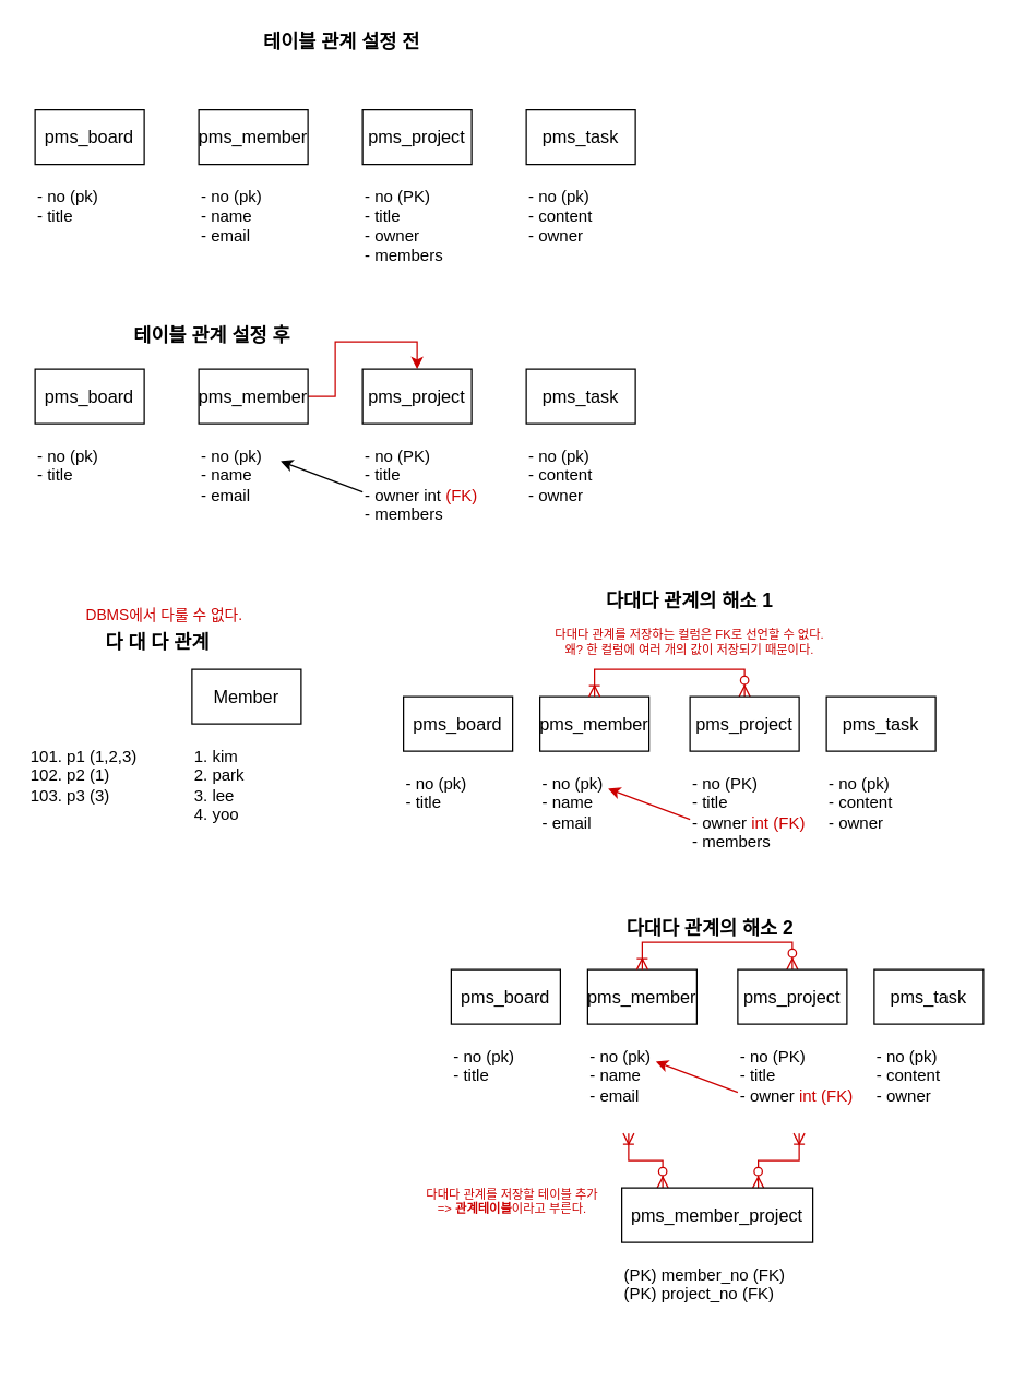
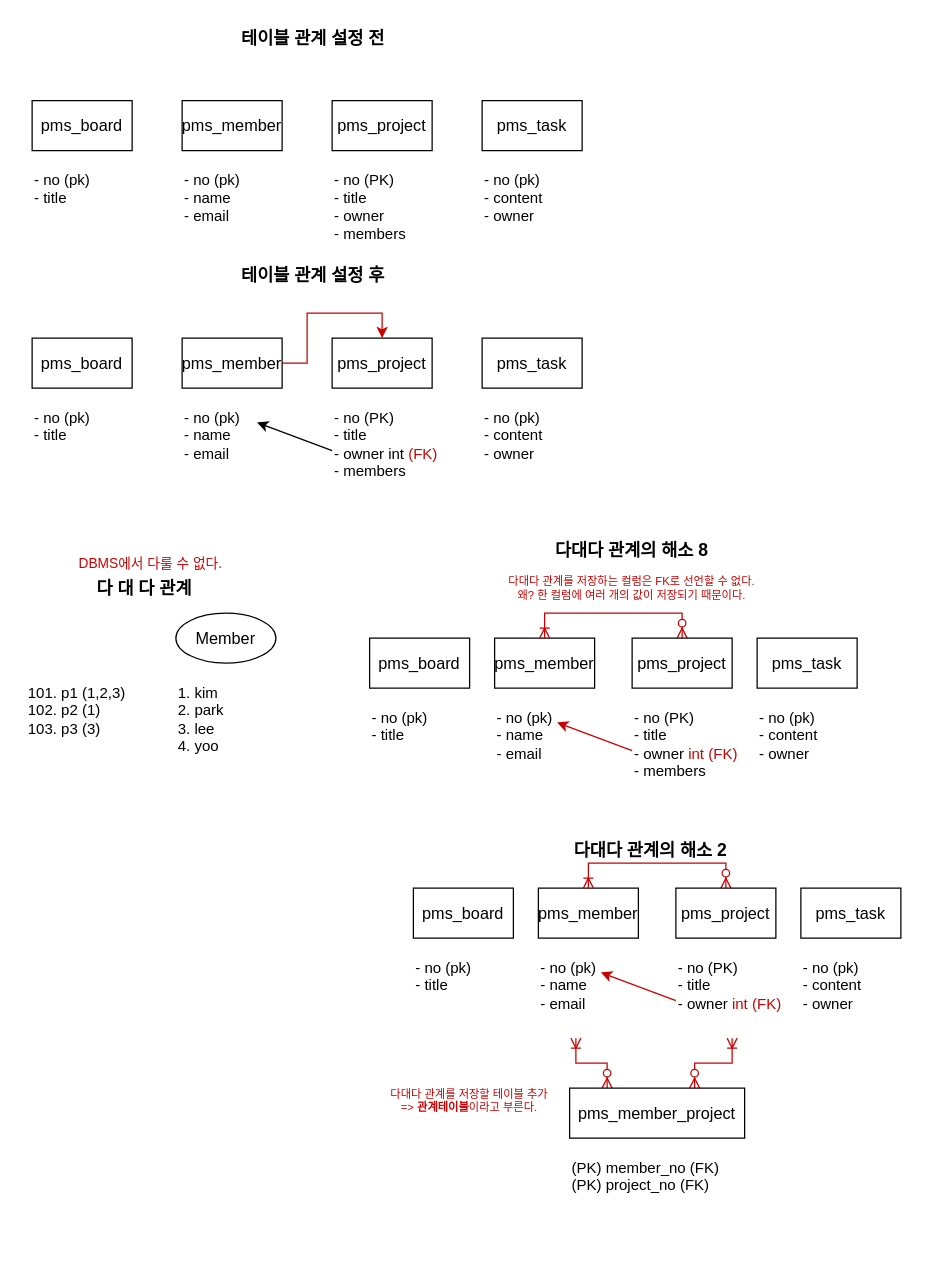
  <mxCell id="0" />
  <mxCell id="1" parent="0" />
  <mxCell id="2" value="pms_board" style="rounded=0;whiteSpace=wrap;html=1;fontSize=13;" vertex="1" parent="1"><mxGeometry x="25" y="80" width="80" height="40" as="geometry" /></mxCell>
  <mxCell id="3" value="- no (pk)&lt;br style=&quot;font-size: 12px&quot;&gt;- title" style="text;html=1;strokeColor=none;fillColor=none;align=left;verticalAlign=top;whiteSpace=wrap;rounded=0;fontSize=12;" vertex="1" parent="1"><mxGeometry x="25" y="130" width="80" height="70" as="geometry" /></mxCell>
  <mxCell id="4" value="pms_member" style="rounded=0;whiteSpace=wrap;html=1;fontSize=13;" vertex="1" parent="1"><mxGeometry x="145" y="80" width="80" height="40" as="geometry" /></mxCell>
  <mxCell id="5" value="- no (pk)&lt;br style=&quot;font-size: 12px&quot;&gt;- name&lt;br&gt;- email" style="text;html=1;strokeColor=none;fillColor=none;align=left;verticalAlign=top;whiteSpace=wrap;rounded=0;fontSize=12;" vertex="1" parent="1"><mxGeometry x="145" y="130" width="80" height="70" as="geometry" /></mxCell>
  <mxCell id="6" value="pms_project" style="rounded=0;whiteSpace=wrap;html=1;fontSize=13;" vertex="1" parent="1"><mxGeometry x="265" y="80" width="80" height="40" as="geometry" /></mxCell>
  <mxCell id="7" value="- no (PK)&lt;br style=&quot;font-size: 12px&quot;&gt;- title&lt;br&gt;- owner &lt;br&gt;- members" style="text;html=1;strokeColor=none;fillColor=none;align=left;verticalAlign=top;whiteSpace=wrap;rounded=0;fontSize=12;" vertex="1" parent="1"><mxGeometry x="265" y="130" width="80" height="70" as="geometry" /></mxCell>
  <mxCell id="8" value="pms_task" style="rounded=0;whiteSpace=wrap;html=1;fontSize=13;" vertex="1" parent="1"><mxGeometry x="385" y="80" width="80" height="40" as="geometry" /></mxCell>
  <mxCell id="9" value="- no (pk)&lt;br style=&quot;font-size: 12px&quot;&gt;- content&lt;br&gt;- owner" style="text;html=1;strokeColor=none;fillColor=none;align=left;verticalAlign=top;whiteSpace=wrap;rounded=0;fontSize=12;" vertex="1" parent="1"><mxGeometry x="385" y="130" width="80" height="70" as="geometry" /></mxCell>
  <mxCell id="10" value="테이블 관계 설정 전" style="text;html=1;strokeColor=none;fillColor=none;align=center;verticalAlign=middle;whiteSpace=wrap;rounded=0;fontSize=14;fontStyle=1" vertex="1" parent="1"><mxGeometry x="185" y="20" width="130" height="20" as="geometry" /></mxCell>
  <mxCell id="11" value="pms_board" style="rounded=0;whiteSpace=wrap;html=1;fontSize=13;" vertex="1" parent="1"><mxGeometry x="25" y="270" width="80" height="40" as="geometry" /></mxCell>
  <mxCell id="12" value="- no (pk)&lt;br style=&quot;font-size: 12px&quot;&gt;- title" style="text;html=1;strokeColor=none;fillColor=none;align=left;verticalAlign=top;whiteSpace=wrap;rounded=0;fontSize=12;" vertex="1" parent="1"><mxGeometry x="25" y="320" width="80" height="70" as="geometry" /></mxCell>
  <mxCell id="13" style="edgeStyle=orthogonalEdgeStyle;rounded=0;orthogonalLoop=1;jettySize=auto;html=1;entryX=0.5;entryY=0;entryDx=0;entryDy=0;fontSize=14;fontColor=#CC0000;labelBackgroundColor=#CC0000;strokeColor=#CC0000;" edge="1" parent="1" source="14" target="16"><mxGeometry relative="1" as="geometry" /></mxCell>
  <mxCell id="14" value="pms_member" style="rounded=0;whiteSpace=wrap;html=1;fontSize=13;" vertex="1" parent="1"><mxGeometry x="145" y="270" width="80" height="40" as="geometry" /></mxCell>
  <mxCell id="15" value="- no (pk)&lt;br style=&quot;font-size: 12px&quot;&gt;- name&lt;br&gt;- email" style="text;html=1;strokeColor=none;fillColor=none;align=left;verticalAlign=top;whiteSpace=wrap;rounded=0;fontSize=12;" vertex="1" parent="1"><mxGeometry x="145" y="320" width="60" height="70" as="geometry" /></mxCell>
  <mxCell id="16" value="pms_project" style="rounded=0;whiteSpace=wrap;html=1;fontSize=13;" vertex="1" parent="1"><mxGeometry x="265" y="270" width="80" height="40" as="geometry" /></mxCell>
  <mxCell id="17" value="- no (PK)&lt;br style=&quot;font-size: 12px&quot;&gt;- title&lt;br&gt;- owner int&amp;nbsp;&lt;span style=&quot;color: rgb(204 , 0 , 0)&quot;&gt;(FK)&lt;/span&gt;&lt;br&gt;- members" style="text;html=1;strokeColor=none;fillColor=none;align=left;verticalAlign=top;whiteSpace=wrap;rounded=0;fontSize=12;" vertex="1" parent="1"><mxGeometry x="265" y="320" width="90" height="70" as="geometry" /></mxCell>
  <mxCell id="18" value="pms_task" style="rounded=0;whiteSpace=wrap;html=1;fontSize=13;" vertex="1" parent="1"><mxGeometry x="385" y="270" width="80" height="40" as="geometry" /></mxCell>
  <mxCell id="19" value="- no (pk)&lt;br style=&quot;font-size: 12px&quot;&gt;- content&lt;br&gt;- owner" style="text;html=1;strokeColor=none;fillColor=none;align=left;verticalAlign=top;whiteSpace=wrap;rounded=0;fontSize=12;" vertex="1" parent="1"><mxGeometry x="385" y="320" width="80" height="70" as="geometry" /></mxCell>
- <mxCell id="20" value="테이블 관계 설정 후" style="text;html=1;strokeColor=none;fillColor=none;align=center;verticalAlign=middle;whiteSpace=wrap;rounded=0;fontSize=14;fontStyle=1" vertex="1" parent="1"><mxGeometry x="90" y="235" width="130" height="20" as="geometry" /></mxCell>
+ <mxCell id="20" value="테이블 관계 설정 후" style="text;html=1;strokeColor=none;fillColor=none;align=center;verticalAlign=middle;whiteSpace=wrap;rounded=0;fontSize=14;fontStyle=1" vertex="1" parent="1"><mxGeometry x="185" y="210" width="130" height="20" as="geometry" /></mxCell>
  <mxCell id="21" value="" style="endArrow=classic;html=1;fontSize=14;entryX=1;entryY=0.25;entryDx=0;entryDy=0;" edge="1" parent="1" target="15"><mxGeometry width="50" height="50" relative="1" as="geometry"><mxPoint x="265" y="360" as="sourcePoint" /><mxPoint x="125" y="330" as="targetPoint" /></mxGeometry></mxCell>
- <mxCell id="22" value="Member" style="rounded=0;whiteSpace=wrap;html=1;fontSize=13;" vertex="1" parent="1"><mxGeometry x="140" y="490" width="80" height="40" as="geometry" /></mxCell>
+ <mxCell id="22" value="Member" style="ellipse;whiteSpace=wrap;html=1;fontSize=13;" vertex="1" parent="1"><mxGeometry x="140" y="490" width="80" height="40" as="geometry" /></mxCell>
  <mxCell id="23" value="1. kim&lt;br&gt;2. park&lt;br&gt;3. lee&lt;br&gt;4. yoo" style="text;html=1;strokeColor=none;fillColor=none;align=left;verticalAlign=top;whiteSpace=wrap;rounded=0;fontSize=12;" vertex="1" parent="1"><mxGeometry x="140" y="540" width="80" height="70" as="geometry" /></mxCell>
  <mxCell id="24" value="101. p1 (1,2,3)&lt;br&gt;102. p2 (1)&lt;br&gt;103. p3 (3)" style="text;html=1;strokeColor=none;fillColor=none;align=left;verticalAlign=top;whiteSpace=wrap;rounded=0;fontSize=12;" vertex="1" parent="1"><mxGeometry x="20" y="540" width="90" height="70" as="geometry" /></mxCell>
  <mxCell id="25" value="다 대 다 관계" style="text;html=1;strokeColor=none;fillColor=none;align=center;verticalAlign=middle;whiteSpace=wrap;rounded=0;fontSize=14;fontStyle=1" vertex="1" parent="1"><mxGeometry x="50" y="460" width="130" height="20" as="geometry" /></mxCell>
  <mxCell id="26" value="&lt;span style=&quot;font-weight: normal; font-size: 11px;&quot;&gt;DBMS에서 다룰 수 없다.&lt;/span&gt;" style="text;html=1;strokeColor=none;fillColor=none;align=center;verticalAlign=middle;whiteSpace=wrap;rounded=0;fontSize=11;fontStyle=1;fontColor=#CC0000;" vertex="1" parent="1"><mxGeometry x="55" y="440" width="130" height="20" as="geometry" /></mxCell>
  <mxCell id="27" value="pms_board" style="rounded=0;whiteSpace=wrap;html=1;fontSize=13;" vertex="1" parent="1"><mxGeometry x="295" y="510" width="80" height="40" as="geometry" /></mxCell>
  <mxCell id="28" value="- no (pk)&lt;br style=&quot;font-size: 12px&quot;&gt;- title" style="text;html=1;strokeColor=none;fillColor=none;align=left;verticalAlign=top;whiteSpace=wrap;rounded=0;fontSize=12;" vertex="1" parent="1"><mxGeometry x="295" y="560" width="80" height="70" as="geometry" /></mxCell>
  <mxCell id="29" value="pms_member" style="rounded=0;whiteSpace=wrap;html=1;fontSize=13;" vertex="1" parent="1"><mxGeometry x="395" y="510" width="80" height="40" as="geometry" /></mxCell>
  <mxCell id="30" value="- no (pk)&lt;br style=&quot;font-size: 12px&quot;&gt;- name&lt;br&gt;- email" style="text;html=1;strokeColor=none;fillColor=none;align=left;verticalAlign=top;whiteSpace=wrap;rounded=0;fontSize=12;" vertex="1" parent="1"><mxGeometry x="395" y="560" width="60" height="70" as="geometry" /></mxCell>
  <mxCell id="31" style="edgeStyle=orthogonalEdgeStyle;rounded=0;orthogonalLoop=1;jettySize=auto;html=1;entryX=0.5;entryY=0;entryDx=0;entryDy=0;labelBackgroundColor=#CC0000;startArrow=ERzeroToMany;startFill=1;endArrow=ERoneToMany;endFill=0;strokeColor=#CC0000;fontSize=11;fontColor=#CC0000;exitX=0.5;exitY=0;exitDx=0;exitDy=0;" edge="1" parent="1" source="32" target="29"><mxGeometry relative="1" as="geometry" /></mxCell>
  <mxCell id="32" value="pms_project" style="rounded=0;whiteSpace=wrap;html=1;fontSize=13;" vertex="1" parent="1"><mxGeometry x="505" y="510" width="80" height="40" as="geometry" /></mxCell>
  <mxCell id="33" value="- no (PK)&lt;br style=&quot;font-size: 12px&quot;&gt;- title&lt;br&gt;- owner &lt;font color=&quot;#cc0000&quot;&gt;int&lt;/font&gt;&amp;nbsp;&lt;span style=&quot;color: rgb(204 , 0 , 0)&quot;&gt;(FK)&lt;/span&gt;&lt;br&gt;- members" style="text;html=1;strokeColor=none;fillColor=none;align=left;verticalAlign=top;whiteSpace=wrap;rounded=0;fontSize=12;" vertex="1" parent="1"><mxGeometry x="505" y="560" width="90" height="70" as="geometry" /></mxCell>
  <mxCell id="34" value="pms_task" style="rounded=0;whiteSpace=wrap;html=1;fontSize=13;" vertex="1" parent="1"><mxGeometry x="605" y="510" width="80" height="40" as="geometry" /></mxCell>
  <mxCell id="35" value="- no (pk)&lt;br style=&quot;font-size: 12px&quot;&gt;- content&lt;br&gt;- owner" style="text;html=1;strokeColor=none;fillColor=none;align=left;verticalAlign=top;whiteSpace=wrap;rounded=0;fontSize=12;" vertex="1" parent="1"><mxGeometry x="605" y="560" width="80" height="70" as="geometry" /></mxCell>
- <mxCell id="36" value="다대다 관계의 해소 1" style="text;html=1;strokeColor=none;fillColor=none;align=center;verticalAlign=middle;whiteSpace=wrap;rounded=0;fontSize=14;fontStyle=1" vertex="1" parent="1"><mxGeometry x="435" y="430" width="140" height="20" as="geometry" /></mxCell>
+ <mxCell id="36" value="다대다 관계의 해소 8" style="text;html=1;strokeColor=none;fillColor=none;align=center;verticalAlign=middle;whiteSpace=wrap;rounded=0;fontSize=14;fontStyle=1" vertex="1" parent="1"><mxGeometry x="435" y="430" width="140" height="20" as="geometry" /></mxCell>
  <mxCell id="37" value="" style="endArrow=classic;html=1;fontSize=14;entryX=1;entryY=0.25;entryDx=0;entryDy=0;fontColor=#CC0000;strokeColor=#CC0000;" edge="1" parent="1"><mxGeometry width="50" height="50" relative="1" as="geometry"><mxPoint x="505" y="600" as="sourcePoint" /><mxPoint x="445" y="577.5" as="targetPoint" /></mxGeometry></mxCell>
  <mxCell id="38" value="&lt;font style=&quot;font-size: 9px&quot;&gt;다대다 관계를 저장하는 컬럼은 FK로 선언할 수 없다.&lt;br style=&quot;font-size: 9px&quot;&gt;왜? 한 컬럼에 여러 개의 값이 저장되기 때문이다.&lt;/font&gt;" style="text;html=1;strokeColor=none;fillColor=none;align=center;verticalAlign=middle;whiteSpace=wrap;rounded=0;fontSize=9;fontColor=#CC0000;" vertex="1" parent="1"><mxGeometry x="375" y="460" width="260" height="20" as="geometry" /></mxCell>
  <mxCell id="39" value="pms_board" style="rounded=0;whiteSpace=wrap;html=1;fontSize=13;" vertex="1" parent="1"><mxGeometry x="330" y="710" width="80" height="40" as="geometry" /></mxCell>
  <mxCell id="40" value="- no (pk)&lt;br style=&quot;font-size: 12px&quot;&gt;- title" style="text;html=1;strokeColor=none;fillColor=none;align=left;verticalAlign=top;whiteSpace=wrap;rounded=0;fontSize=12;" vertex="1" parent="1"><mxGeometry x="330" y="760" width="80" height="70" as="geometry" /></mxCell>
  <mxCell id="41" value="pms_member" style="rounded=0;whiteSpace=wrap;html=1;fontSize=13;" vertex="1" parent="1"><mxGeometry x="430" y="710" width="80" height="40" as="geometry" /></mxCell>
  <mxCell id="42" value="- no (pk)&lt;br style=&quot;font-size: 12px&quot;&gt;- name&lt;br&gt;- email" style="text;html=1;strokeColor=none;fillColor=none;align=left;verticalAlign=top;whiteSpace=wrap;rounded=0;fontSize=12;" vertex="1" parent="1"><mxGeometry x="430" y="760" width="60" height="70" as="geometry" /></mxCell>
  <mxCell id="43" style="edgeStyle=orthogonalEdgeStyle;rounded=0;orthogonalLoop=1;jettySize=auto;html=1;entryX=0.5;entryY=0;entryDx=0;entryDy=0;labelBackgroundColor=#CC0000;startArrow=ERzeroToMany;startFill=1;endArrow=ERoneToMany;endFill=0;strokeColor=#CC0000;fontSize=11;fontColor=#CC0000;exitX=0.5;exitY=0;exitDx=0;exitDy=0;" edge="1" parent="1" source="44" target="41"><mxGeometry relative="1" as="geometry" /></mxCell>
  <mxCell id="44" value="pms_project" style="rounded=0;whiteSpace=wrap;html=1;fontSize=13;" vertex="1" parent="1"><mxGeometry x="540" y="710" width="80" height="40" as="geometry" /></mxCell>
  <mxCell id="45" value="- no (PK)&lt;br style=&quot;font-size: 12px&quot;&gt;- title&lt;br&gt;- owner &lt;font color=&quot;#cc0000&quot;&gt;int&lt;/font&gt;&amp;nbsp;&lt;span style=&quot;color: rgb(204 , 0 , 0)&quot;&gt;(FK)&lt;/span&gt;" style="text;html=1;strokeColor=none;fillColor=none;align=left;verticalAlign=top;whiteSpace=wrap;rounded=0;fontSize=12;" vertex="1" parent="1"><mxGeometry x="540" y="760" width="90" height="70" as="geometry" /></mxCell>
  <mxCell id="46" value="pms_task" style="rounded=0;whiteSpace=wrap;html=1;fontSize=13;" vertex="1" parent="1"><mxGeometry x="640" y="710" width="80" height="40" as="geometry" /></mxCell>
  <mxCell id="47" value="- no (pk)&lt;br style=&quot;font-size: 12px&quot;&gt;- content&lt;br&gt;- owner" style="text;html=1;strokeColor=none;fillColor=none;align=left;verticalAlign=top;whiteSpace=wrap;rounded=0;fontSize=12;" vertex="1" parent="1"><mxGeometry x="640" y="760" width="80" height="70" as="geometry" /></mxCell>
  <mxCell id="48" value="다대다 관계의 해소 2" style="text;html=1;strokeColor=none;fillColor=none;align=center;verticalAlign=middle;whiteSpace=wrap;rounded=0;fontSize=14;fontStyle=1" vertex="1" parent="1"><mxGeometry x="450" y="670" width="140" height="20" as="geometry" /></mxCell>
  <mxCell id="49" value="" style="endArrow=classic;html=1;fontSize=14;entryX=1;entryY=0.25;entryDx=0;entryDy=0;fontColor=#CC0000;strokeColor=#CC0000;" edge="1" parent="1"><mxGeometry width="50" height="50" relative="1" as="geometry"><mxPoint x="540" y="800" as="sourcePoint" /><mxPoint x="480" y="777.5" as="targetPoint" /></mxGeometry></mxCell>
  <mxCell id="50" style="edgeStyle=orthogonalEdgeStyle;rounded=0;orthogonalLoop=1;jettySize=auto;html=1;entryX=0.5;entryY=1;entryDx=0;entryDy=0;labelBackgroundColor=#CC0000;startArrow=ERzeroToMany;startFill=1;endArrow=ERoneToMany;endFill=0;strokeColor=#CC0000;fontSize=9;fontColor=#CC0000;" edge="1" parent="1" source="52" target="42"><mxGeometry relative="1" as="geometry"><Array as="points"><mxPoint x="485" y="850" /><mxPoint x="460" y="850" /></Array></mxGeometry></mxCell>
  <mxCell id="51" style="edgeStyle=orthogonalEdgeStyle;rounded=0;orthogonalLoop=1;jettySize=auto;html=1;entryX=0.5;entryY=1;entryDx=0;entryDy=0;labelBackgroundColor=#CC0000;startArrow=ERzeroToMany;startFill=1;endArrow=ERoneToMany;endFill=0;strokeColor=#CC0000;fontSize=9;fontColor=#CC0000;" edge="1" parent="1" source="52" target="45"><mxGeometry relative="1" as="geometry"><Array as="points"><mxPoint x="555" y="850" /><mxPoint x="585" y="850" /></Array></mxGeometry></mxCell>
  <mxCell id="52" value="pms_member_project" style="rounded=0;whiteSpace=wrap;html=1;fontSize=13;" vertex="1" parent="1"><mxGeometry x="455" y="870" width="140" height="40" as="geometry" /></mxCell>
  <mxCell id="53" value="다대다 관계를 저장할 테이블 추가&lt;br&gt;=&amp;gt; &lt;b&gt;관계테이블&lt;/b&gt;이라고 부른다." style="text;html=1;strokeColor=none;fillColor=none;align=center;verticalAlign=middle;whiteSpace=wrap;rounded=0;fontSize=9;fontColor=#CC0000;" vertex="1" parent="1"><mxGeometry x="245" y="870" width="260" height="20" as="geometry" /></mxCell>
  <mxCell id="54" value="(PK) member_no (FK)&lt;br style=&quot;font-size: 12px&quot;&gt;(PK) project_no (FK)" style="text;html=1;strokeColor=none;fillColor=none;align=left;verticalAlign=top;whiteSpace=wrap;rounded=0;fontSize=12;" vertex="1" parent="1"><mxGeometry x="455" y="920" width="140" height="70" as="geometry" /></mxCell>
